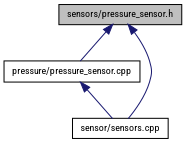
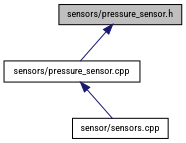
  digraph {
    fontname="Roboto Condensed"
    node [color=black fillcolor=white fontname="Roboto Condensed" fontsize=10 shape=record style=filled]
    edge [color=midnightblue dir=back fontname="Roboto Condensed" fontsize=10 labelfontname=Helvetica labelfontsize=10 style=solid]
    n1 [fillcolor=grey75 fontcolor=black height=0.2 label="sensors/pressure_sensor.h" width=0.4]
-   n2 [height=0.2 label="pressure/pressure_sensor.cpp" width=0.4]
+   n2 [height=0.2 label="sensors/pressure_sensor.cpp" width=0.4]
    n3 [height=0.2 label="sensor/sensors.cpp" width=0.4]
    n1 -> n2
-   n1 -> n3
    n2 -> n3
  }
